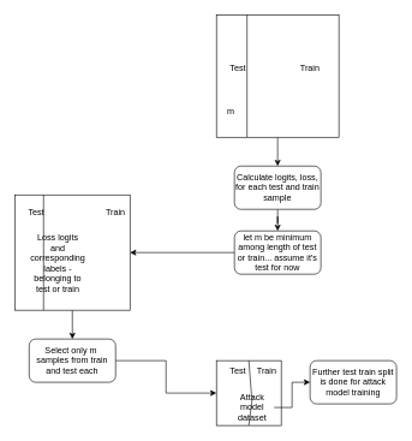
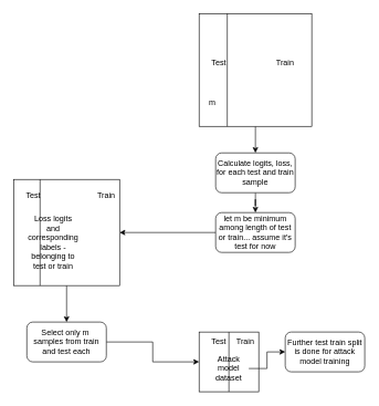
  <mxCell id="0" />
  <mxCell id="1" parent="0" />
  <mxCell id="2" style="edgeStyle=orthogonalEdgeStyle;rounded=0;orthogonalLoop=1;jettySize=auto;html=1;entryX=0.5;entryY=0;entryDx=0;entryDy=0;" parent="1" source="3" target="9" edge="1"><mxGeometry relative="1" as="geometry" /></mxCell>
  <mxCell id="3" value="" style="whiteSpace=wrap;html=1;aspect=fixed;" parent="1" vertex="1"><mxGeometry x="300" y="20" width="170" height="170" as="geometry" /></mxCell>
  <mxCell id="4" value="" style="endArrow=none;html=1;rounded=0;exitX=0.25;exitY=1;exitDx=0;exitDy=0;entryX=0.25;entryY=0;entryDx=0;entryDy=0;" parent="1" source="3" target="3" edge="1"><mxGeometry width="50" height="50" relative="1" as="geometry"><mxPoint x="310" y="300" as="sourcePoint" /><mxPoint x="360" y="250" as="targetPoint" /></mxGeometry></mxCell>
  <mxCell id="5" value="Test" style="text;html=1;strokeColor=none;fillColor=none;align=center;verticalAlign=middle;whiteSpace=wrap;rounded=0;" parent="1" vertex="1"><mxGeometry x="300" y="80" width="60" height="30" as="geometry" /></mxCell>
  <mxCell id="6" value="Train" style="text;html=1;strokeColor=none;fillColor=none;align=center;verticalAlign=middle;whiteSpace=wrap;rounded=0;" parent="1" vertex="1"><mxGeometry x="400" y="80" width="60" height="30" as="geometry" /></mxCell>
  <mxCell id="7" style="edgeStyle=orthogonalEdgeStyle;rounded=0;orthogonalLoop=1;jettySize=auto;html=1;exitX=0.5;exitY=1;exitDx=0;exitDy=0;" parent="1" source="3" target="3" edge="1"><mxGeometry relative="1" as="geometry" /></mxCell>
  <mxCell id="8" value="" style="edgeStyle=orthogonalEdgeStyle;rounded=0;orthogonalLoop=1;jettySize=auto;html=1;" parent="1" source="9" target="11" edge="1"><mxGeometry relative="1" as="geometry" /></mxCell>
  <mxCell id="9" value="Calculate logits, loss, for each test and train sample" style="rounded=1;whiteSpace=wrap;html=1;" parent="1" vertex="1"><mxGeometry x="325" y="230" width="120" height="60" as="geometry" /></mxCell>
  <mxCell id="10" style="edgeStyle=orthogonalEdgeStyle;rounded=0;orthogonalLoop=1;jettySize=auto;html=1;exitX=0;exitY=0.5;exitDx=0;exitDy=0;entryX=1;entryY=0.5;entryDx=0;entryDy=0;" parent="1" source="11" target="13" edge="1"><mxGeometry relative="1" as="geometry" /></mxCell>
  <mxCell id="11" value="let m be minimum among length of test or train... assume it's test for now" style="whiteSpace=wrap;html=1;rounded=1;" parent="1" vertex="1"><mxGeometry x="325" y="320" width="120" height="60" as="geometry" /></mxCell>
  <mxCell id="12" style="edgeStyle=orthogonalEdgeStyle;rounded=0;orthogonalLoop=1;jettySize=auto;html=1;entryX=0.5;entryY=0;entryDx=0;entryDy=0;" parent="1" source="13" target="20" edge="1"><mxGeometry relative="1" as="geometry" /></mxCell>
  <mxCell id="13" value="" style="whiteSpace=wrap;html=1;aspect=fixed;" parent="1" vertex="1"><mxGeometry x="20" y="270" width="160" height="160" as="geometry" /></mxCell>
  <mxCell id="14" value="" style="endArrow=none;html=1;rounded=0;exitX=0.25;exitY=0;exitDx=0;exitDy=0;entryX=0.25;entryY=1;entryDx=0;entryDy=0;" parent="1" source="13" target="13" edge="1"><mxGeometry width="50" height="50" relative="1" as="geometry"><mxPoint x="65" y="320" as="sourcePoint" /><mxPoint x="360" y="220" as="targetPoint" /></mxGeometry></mxCell>
  <mxCell id="15" value="m" style="text;html=1;strokeColor=none;fillColor=none;align=center;verticalAlign=middle;whiteSpace=wrap;rounded=0;" parent="1" vertex="1"><mxGeometry x="290" y="140" width="60" height="30" as="geometry" /></mxCell>
  <mxCell id="16" value="Test" style="text;html=1;strokeColor=none;fillColor=none;align=center;verticalAlign=middle;whiteSpace=wrap;rounded=0;" parent="1" vertex="1"><mxGeometry x="20" y="280" width="60" height="30" as="geometry" /></mxCell>
  <mxCell id="17" value="Train" style="text;html=1;strokeColor=none;fillColor=none;align=center;verticalAlign=middle;whiteSpace=wrap;rounded=0;" parent="1" vertex="1"><mxGeometry x="130" y="280" width="60" height="30" as="geometry" /></mxCell>
  <mxCell id="18" value="Loss logits and corresponding labels - belonging to test or train" style="text;html=1;strokeColor=none;fillColor=none;align=center;verticalAlign=middle;whiteSpace=wrap;rounded=0;" parent="1" vertex="1"><mxGeometry x="50" y="320" width="60" height="90" as="geometry" /></mxCell>
  <mxCell id="19" style="edgeStyle=orthogonalEdgeStyle;rounded=0;orthogonalLoop=1;jettySize=auto;html=1;entryX=0;entryY=0.5;entryDx=0;entryDy=0;" parent="1" source="20" target="21" edge="1"><mxGeometry relative="1" as="geometry" /></mxCell>
- <mxCell id="20" value="Select only m&amp;nbsp; samples from train and test each" style="rounded=1;whiteSpace=wrap;html=1;" parent="1" vertex="1"><mxGeometry x="40" y="470" width="120" height="60" as="geometry" /></mxCell>
+ <mxCell id="20" value="Select only m&amp;nbsp; samples from train and test each" style="rounded=1;whiteSpace=wrap;html=1;" parent="1" vertex="1"><mxGeometry x="40" y="485" width="120" height="60" as="geometry" /></mxCell>
  <mxCell id="21" value="" style="whiteSpace=wrap;html=1;aspect=fixed;" parent="1" vertex="1"><mxGeometry x="300" y="500" width="90" height="90" as="geometry" /></mxCell>
  <mxCell id="22" value="" style="endArrow=none;html=1;rounded=0;entryX=0.5;entryY=0;entryDx=0;entryDy=0;" parent="1" source="27" target="21" edge="1"><mxGeometry width="50" height="50" relative="1" as="geometry"><mxPoint x="345" y="590" as="sourcePoint" /><mxPoint x="360" y="460" as="targetPoint" /></mxGeometry></mxCell>
  <mxCell id="23" value="Test" style="text;html=1;strokeColor=none;fillColor=none;align=center;verticalAlign=middle;whiteSpace=wrap;rounded=0;" parent="1" vertex="1"><mxGeometry x="300" y="500" width="60" height="30" as="geometry" /></mxCell>
  <mxCell id="24" value="Train" style="text;html=1;strokeColor=none;fillColor=none;align=center;verticalAlign=middle;whiteSpace=wrap;rounded=0;" parent="1" vertex="1"><mxGeometry x="340" y="500" width="60" height="30" as="geometry" /></mxCell>
  <mxCell id="25" value="" style="endArrow=none;html=1;rounded=0;entryX=0.5;entryY=0;entryDx=0;entryDy=0;" parent="1" target="27" edge="1"><mxGeometry width="50" height="50" relative="1" as="geometry"><mxPoint x="345" y="590" as="sourcePoint" /><mxPoint x="345" y="500" as="targetPoint" /></mxGeometry></mxCell>
  <mxCell id="26" style="edgeStyle=orthogonalEdgeStyle;rounded=0;orthogonalLoop=1;jettySize=auto;html=1;entryX=0;entryY=0.5;entryDx=0;entryDy=0;" parent="1" source="27" target="28" edge="1"><mxGeometry relative="1" as="geometry" /></mxCell>
- <mxCell id="27" value="Attack model dataset" style="text;html=1;strokeColor=none;fillColor=none;align=center;verticalAlign=middle;whiteSpace=wrap;rounded=0;" parent="1" vertex="1"><mxGeometry x="320" y="550" width="60" height="30" as="geometry" /></mxCell>
+ <mxCell id="27" value="Attack model dataset" style="text;html=1;strokeColor=none;fillColor=none;align=center;verticalAlign=middle;whiteSpace=wrap;rounded=0;" parent="1" vertex="1"><mxGeometry x="315" y="540" width="60" height="30" as="geometry" /></mxCell>
  <mxCell id="28" value="Further test train split is done for attack model training" style="rounded=1;whiteSpace=wrap;html=1;" parent="1" vertex="1"><mxGeometry x="430" y="500" width="120" height="60" as="geometry" /></mxCell>
